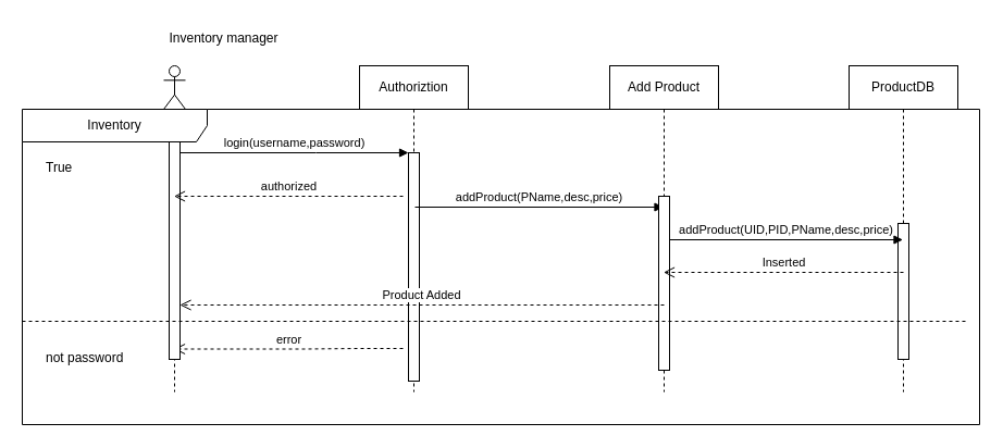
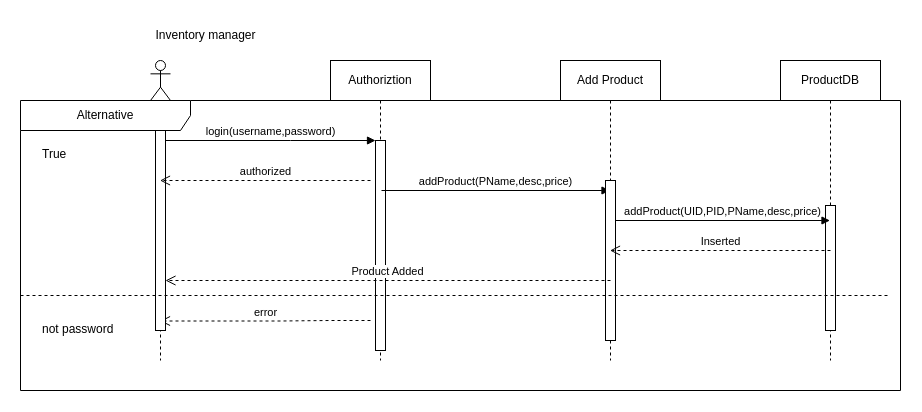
  <mxCell id="0" />
  <mxCell id="1" parent="0" />
  <mxCell id="2" value="Authoriztion" style="shape=umlLifeline;perimeter=lifelinePerimeter;whiteSpace=wrap;html=1;container=0;dropTarget=0;collapsible=0;recursiveResize=0;outlineConnect=0;portConstraint=eastwest;newEdgeStyle={&quot;edgeStyle&quot;:&quot;elbowEdgeStyle&quot;,&quot;elbow&quot;:&quot;vertical&quot;,&quot;curved&quot;:0,&quot;rounded&quot;:0};" parent="1" vertex="1"><mxGeometry x="330" y="60" width="100" height="300" as="geometry" /></mxCell>
  <mxCell id="3" value="" style="html=1;points=[];perimeter=orthogonalPerimeter;outlineConnect=0;targetShapes=umlLifeline;portConstraint=eastwest;newEdgeStyle={&quot;edgeStyle&quot;:&quot;elbowEdgeStyle&quot;,&quot;elbow&quot;:&quot;vertical&quot;,&quot;curved&quot;:0,&quot;rounded&quot;:0};" parent="2" vertex="1"><mxGeometry x="45" y="80" width="10" height="210" as="geometry" /></mxCell>
  <mxCell id="4" value="login(username,password)" style="html=1;verticalAlign=bottom;endArrow=block;edgeStyle=elbowEdgeStyle;elbow=vertical;curved=0;rounded=0;" parent="1" source="7" target="3" edge="1"><mxGeometry relative="1" as="geometry"><mxPoint x="205" y="140" as="sourcePoint" /><Array as="points"><mxPoint x="290" y="140" /></Array></mxGeometry></mxCell>
  <mxCell id="5" value="error" style="html=1;verticalAlign=bottom;endArrow=open;dashed=1;endSize=8;curved=0;rounded=0;" parent="1" edge="1"><mxGeometry relative="1" as="geometry"><mxPoint x="370" y="320" as="sourcePoint" /><mxPoint x="159.5" y="320.5" as="targetPoint" /><Array as="points"><mxPoint x="330" y="320" /><mxPoint x="280" y="320.5" /></Array></mxGeometry></mxCell>
  <mxCell id="6" value="" style="shape=umlLifeline;perimeter=lifelinePerimeter;whiteSpace=wrap;html=1;container=1;dropTarget=0;collapsible=0;recursiveResize=0;outlineConnect=0;portConstraint=eastwest;newEdgeStyle={&quot;curved&quot;:0,&quot;rounded&quot;:0};participant=umlActor;" parent="1" vertex="1"><mxGeometry x="150" y="60" width="20" height="300" as="geometry" /></mxCell>
  <mxCell id="7" value="" style="html=1;points=[[0,0,0,0,5],[0,1,0,0,-5],[1,0,0,0,5],[1,1,0,0,-5]];perimeter=orthogonalPerimeter;outlineConnect=0;targetShapes=umlLifeline;portConstraint=eastwest;newEdgeStyle={&quot;curved&quot;:0,&quot;rounded&quot;:0};" parent="6" vertex="1"><mxGeometry x="5" y="60" width="10" height="210" as="geometry" /></mxCell>
  <mxCell id="8" value="Inventory manager" style="text;html=1;align=center;verticalAlign=middle;resizable=0;points=[];autosize=1;strokeColor=none;fillColor=none;" parent="1" vertex="1"><mxGeometry x="145" y="20" width="120" height="30" as="geometry" /></mxCell>
  <mxCell id="9" value="authorized" style="html=1;verticalAlign=bottom;endArrow=open;dashed=1;endSize=8;curved=0;rounded=0;" parent="1" edge="1"><mxGeometry relative="1" as="geometry"><mxPoint x="370" y="180" as="sourcePoint" /><mxPoint x="159.5" y="180" as="targetPoint" /></mxGeometry></mxCell>
  <mxCell id="10" value="Add Product" style="shape=umlLifeline;perimeter=lifelinePerimeter;whiteSpace=wrap;html=1;container=1;dropTarget=0;collapsible=0;recursiveResize=0;outlineConnect=0;portConstraint=eastwest;newEdgeStyle={&quot;curved&quot;:0,&quot;rounded&quot;:0};" parent="1" vertex="1"><mxGeometry x="560" y="60" width="100" height="300" as="geometry" /></mxCell>
  <mxCell id="11" value="addProduct(PName,desc,price)" style="html=1;verticalAlign=bottom;endArrow=block;curved=0;rounded=0;" parent="1" target="10" edge="1"><mxGeometry width="80" relative="1" as="geometry"><mxPoint x="381" y="190" as="sourcePoint" /><mxPoint x="535.5" y="190" as="targetPoint" /></mxGeometry></mxCell>
  <mxCell id="12" value="ProductDB" style="shape=umlLifeline;perimeter=lifelinePerimeter;whiteSpace=wrap;html=1;container=1;dropTarget=0;collapsible=0;recursiveResize=0;outlineConnect=0;portConstraint=eastwest;newEdgeStyle={&quot;curved&quot;:0,&quot;rounded&quot;:0};" parent="1" vertex="1"><mxGeometry x="780" y="60" width="100" height="300" as="geometry" /></mxCell>
  <mxCell id="13" value="" style="html=1;points=[[0,0,0,0,5],[0,1,0,0,-5],[1,0,0,0,5],[1,1,0,0,-5]];perimeter=orthogonalPerimeter;outlineConnect=0;targetShapes=umlLifeline;portConstraint=eastwest;newEdgeStyle={&quot;curved&quot;:0,&quot;rounded&quot;:0};" parent="12" vertex="1"><mxGeometry x="45" y="145" width="10" height="125" as="geometry" /></mxCell>
  <mxCell id="14" value="" style="html=1;verticalAlign=bottom;endArrow=block;curved=0;rounded=0;" parent="1" target="15" edge="1"><mxGeometry width="80" relative="1" as="geometry"><mxPoint x="610" y="209.5" as="sourcePoint" /><mxPoint x="825" y="210" as="targetPoint" /></mxGeometry></mxCell>
  <mxCell id="15" value="" style="html=1;points=[[0,0,0,0,5],[0,1,0,0,-5],[1,0,0,0,5],[1,1,0,0,-5]];perimeter=orthogonalPerimeter;outlineConnect=0;targetShapes=umlLifeline;portConstraint=eastwest;newEdgeStyle={&quot;curved&quot;:0,&quot;rounded&quot;:0};" parent="1" vertex="1"><mxGeometry x="605" y="180" width="10" height="160" as="geometry" /></mxCell>
  <mxCell id="16" value="addProduct(UID,PID,PName,desc,price)" style="html=1;verticalAlign=bottom;endArrow=block;curved=0;rounded=0;" parent="1" target="12" edge="1"><mxGeometry width="80" relative="1" as="geometry"><mxPoint x="615" y="220" as="sourcePoint" /><mxPoint x="695" y="220" as="targetPoint" /></mxGeometry></mxCell>
  <mxCell id="17" value="Inserted" style="html=1;verticalAlign=bottom;endArrow=open;dashed=1;endSize=8;curved=0;rounded=0;" parent="1" target="10" edge="1"><mxGeometry relative="1" as="geometry"><mxPoint x="830" y="250" as="sourcePoint" /><mxPoint x="750" y="250" as="targetPoint" /></mxGeometry></mxCell>
  <mxCell id="18" value="Product Added" style="html=1;verticalAlign=bottom;endArrow=open;dashed=1;endSize=8;curved=0;rounded=0;exitX=0.5;exitY=0.625;exitDx=0;exitDy=0;exitPerimeter=0;" parent="1" source="15" target="7" edge="1"><mxGeometry relative="1" as="geometry"><mxPoint x="600" y="280" as="sourcePoint" /><mxPoint x="520" y="280" as="targetPoint" /></mxGeometry></mxCell>
- <mxCell id="19" value="Inventory" style="shape=umlFrame;whiteSpace=wrap;html=1;pointerEvents=0;recursiveResize=0;container=1;collapsible=0;width=170;" parent="1" vertex="1"><mxGeometry x="20" y="100" width="880" height="290" as="geometry" /></mxCell>
+ <mxCell id="19" value="Alternative" style="shape=umlFrame;whiteSpace=wrap;html=1;pointerEvents=0;recursiveResize=0;container=1;collapsible=0;width=170;" parent="1" vertex="1"><mxGeometry x="20" y="100" width="880" height="290" as="geometry" /></mxCell>
  <mxCell id="20" value="True" style="text;html=1;" parent="19" vertex="1"><mxGeometry width="100" height="20" relative="1" as="geometry"><mxPoint x="20" y="40" as="offset" /></mxGeometry></mxCell>
  <mxCell id="21" value="not password" style="line;strokeWidth=1;dashed=1;labelPosition=center;verticalLabelPosition=bottom;align=left;verticalAlign=top;spacingLeft=20;spacingTop=15;html=1;whiteSpace=wrap;" parent="19" vertex="1"><mxGeometry y="190" width="870" height="10" as="geometry" /></mxCell>
